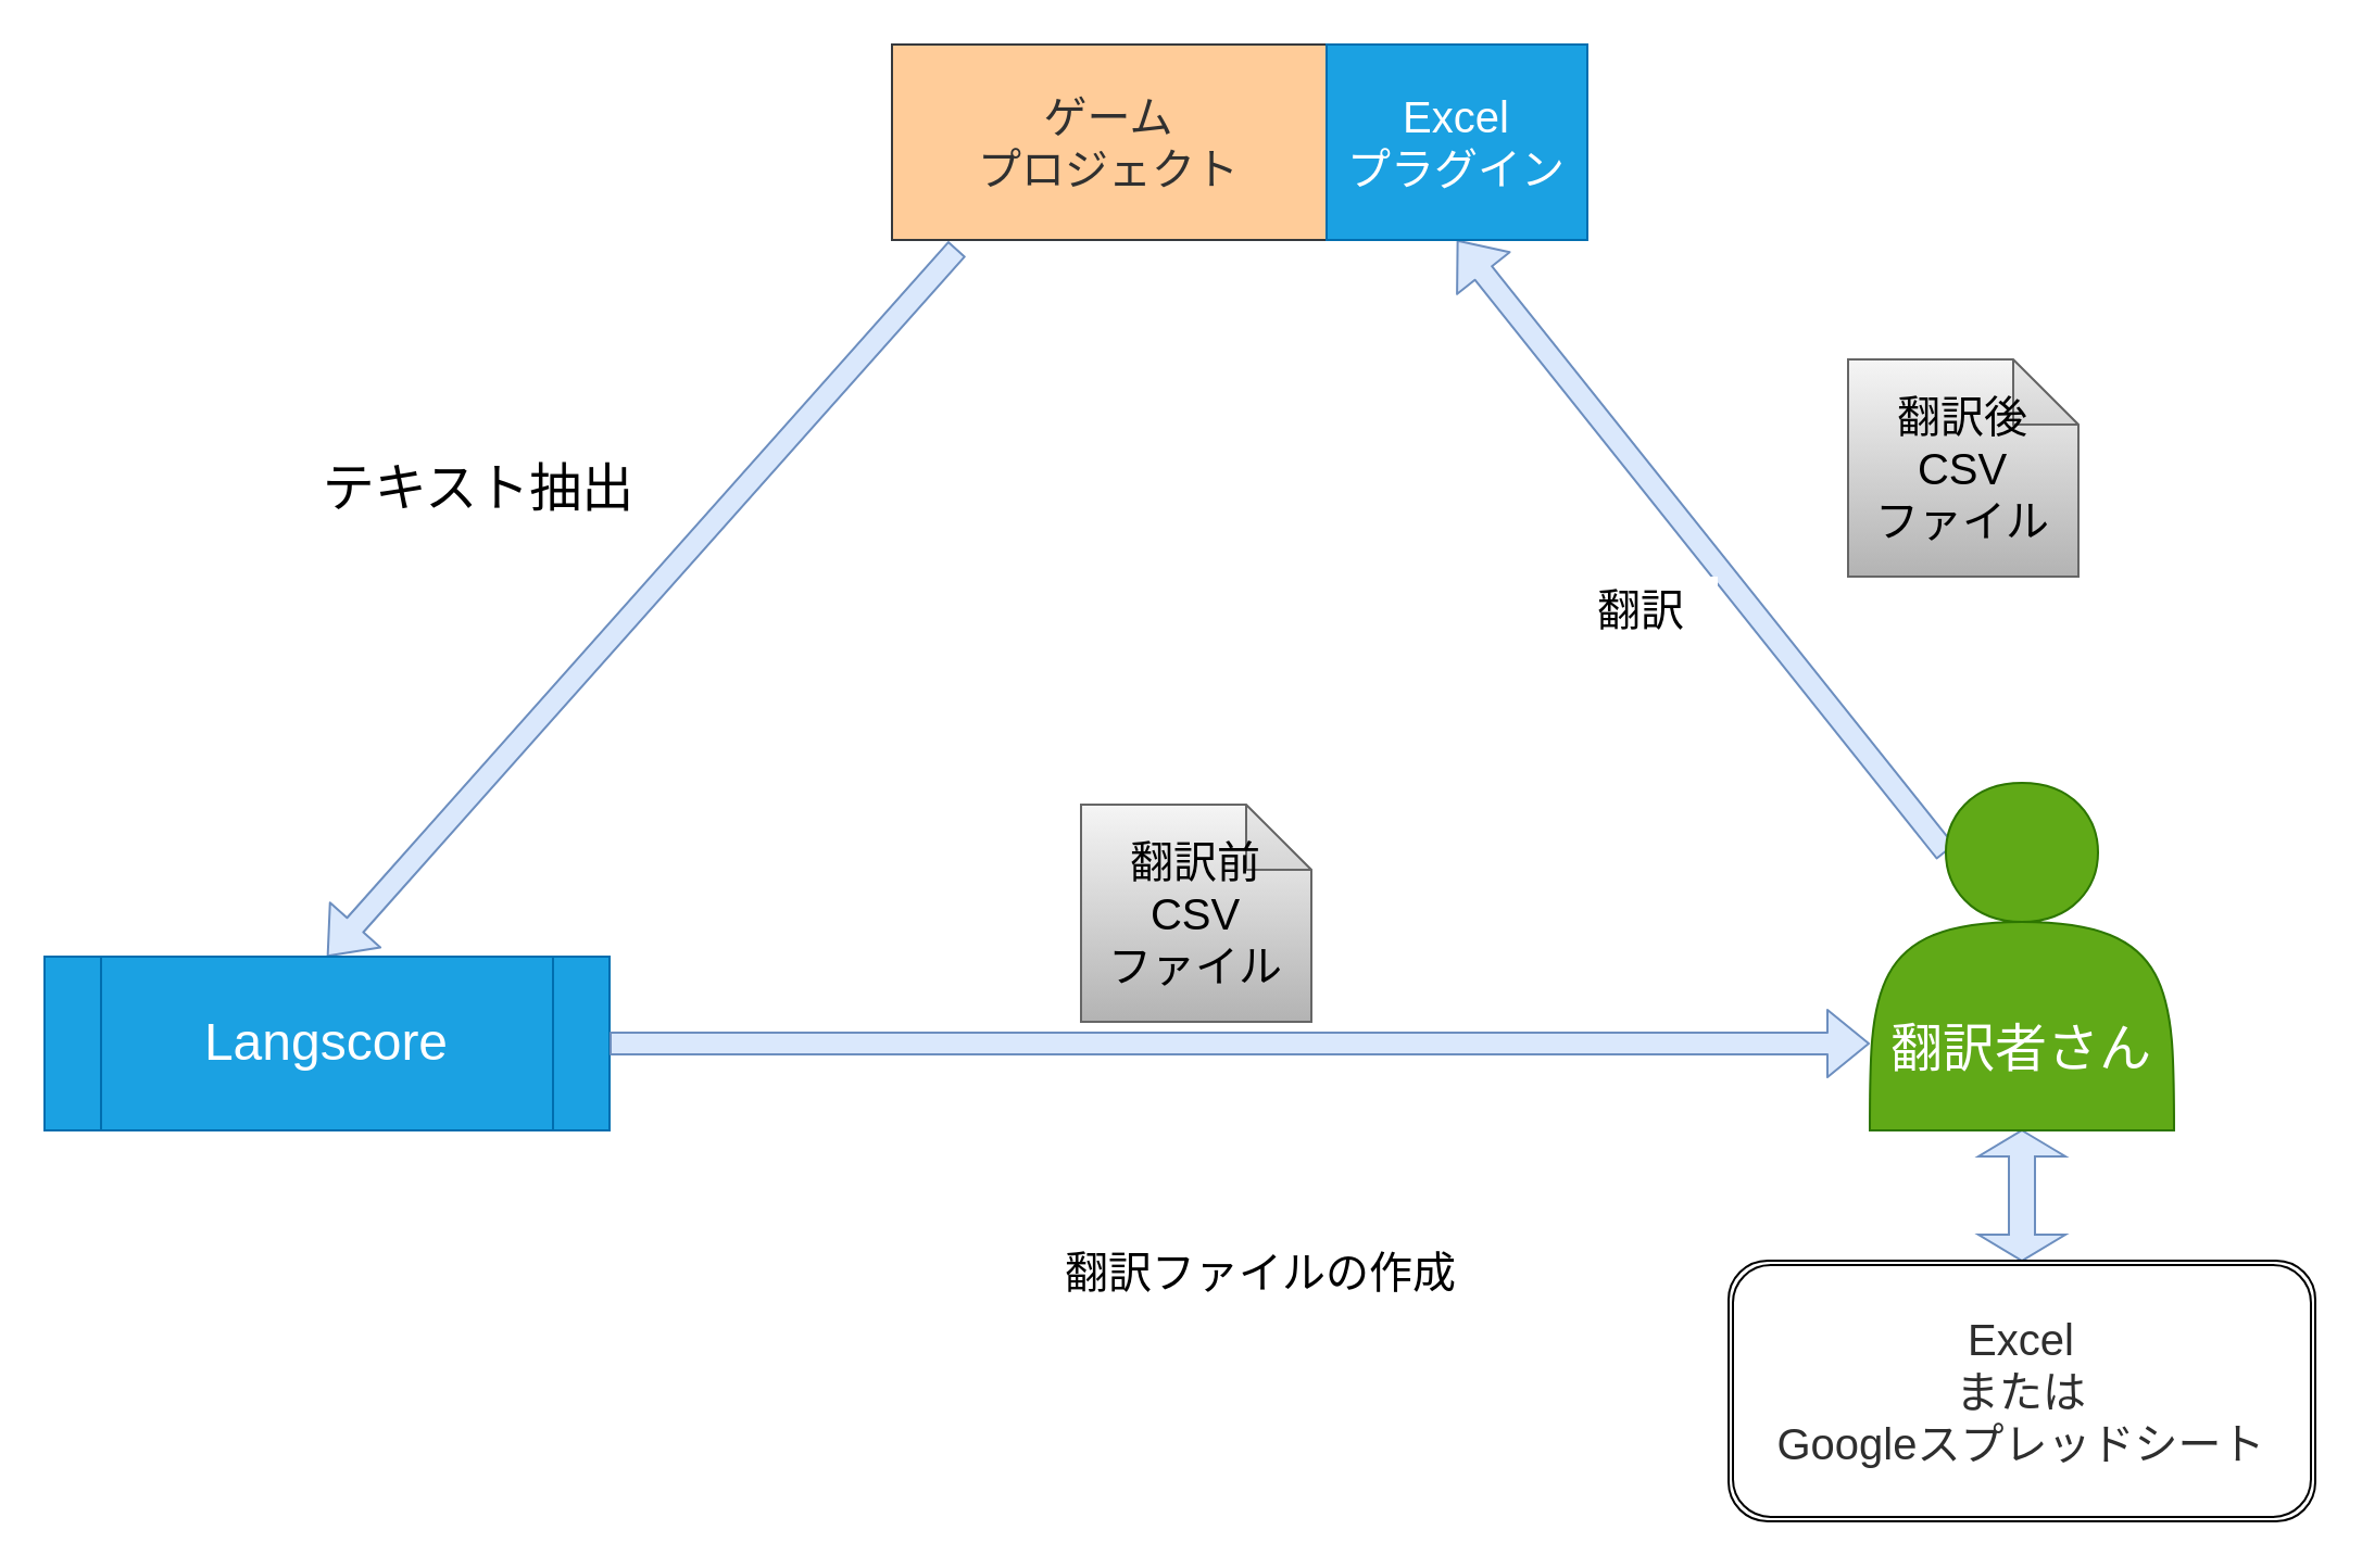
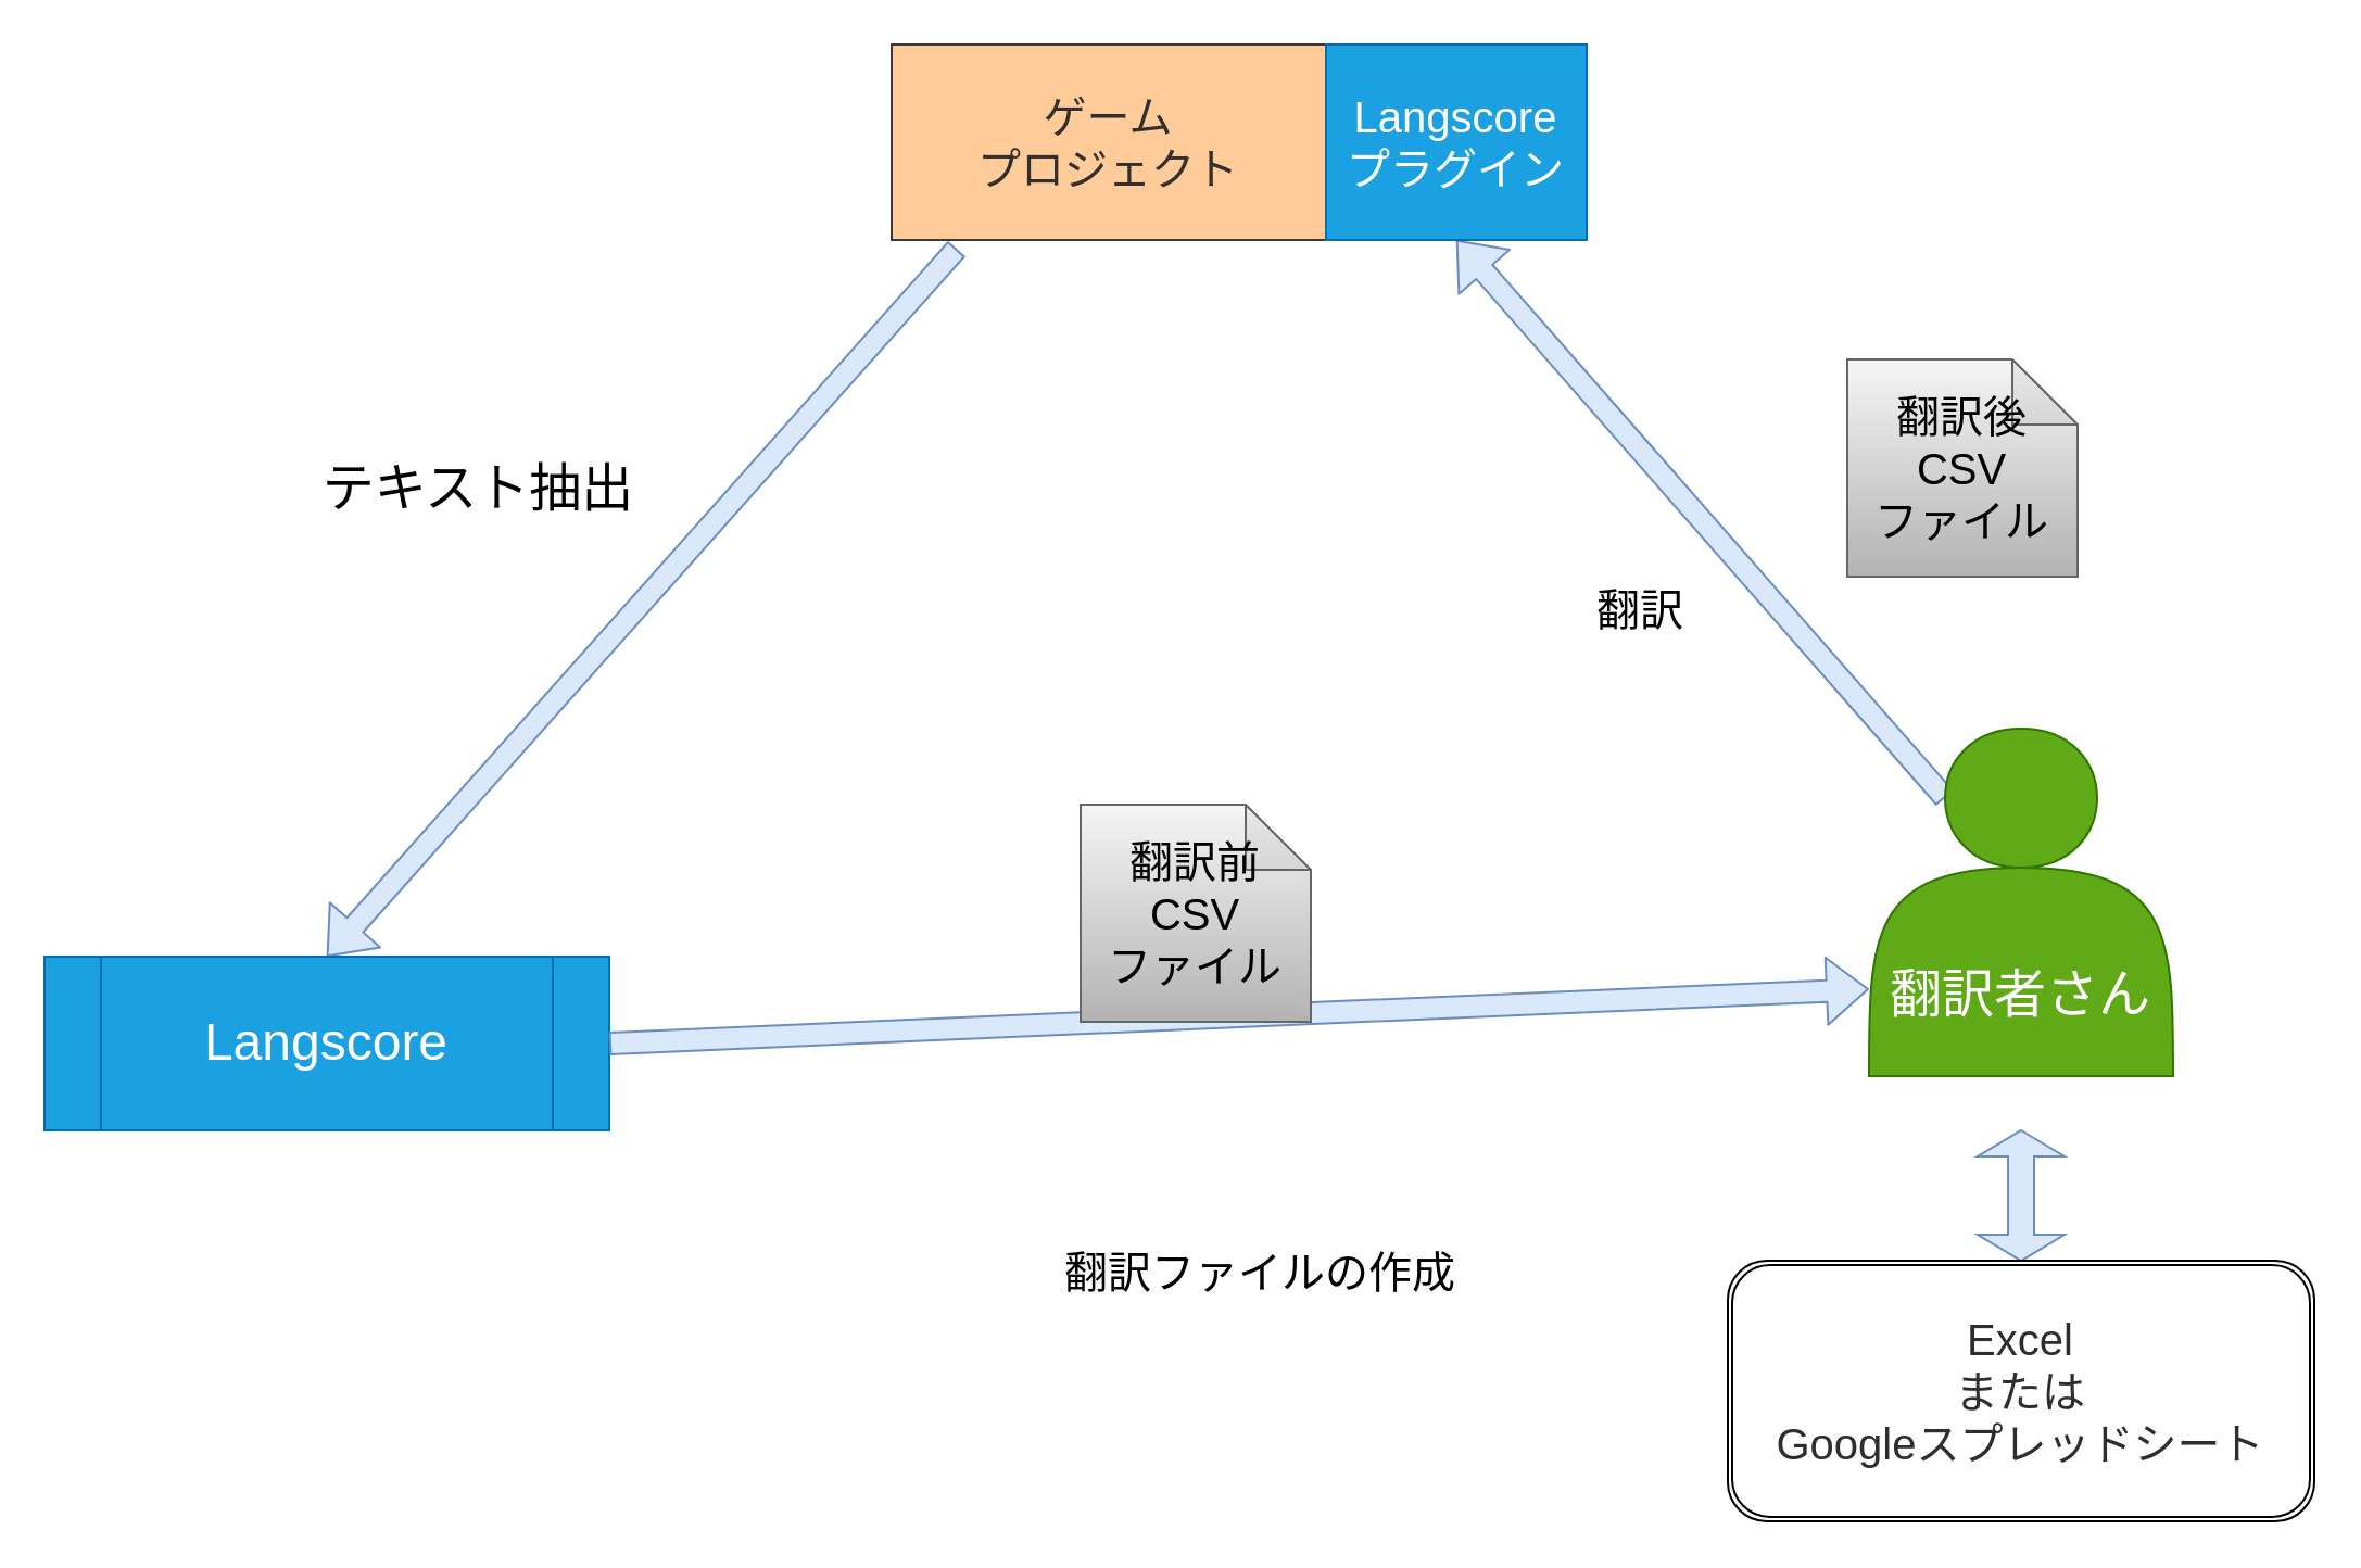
  <mxCell id="0" />
  <mxCell id="1" parent="0" />
  <mxCell id="2" value="" style="shape=flexArrow;endArrow=classic;html=1;entryX=0.5;entryY=0;entryDx=0;entryDy=0;fillColor=#dae8fc;strokeColor=#6c8ebf;strokeWidth=1;" parent="1" target="4" edge="1"><mxGeometry width="50" height="50" relative="1" as="geometry"><mxPoint x="440" y="114" as="sourcePoint" /><mxPoint x="350" y="270" as="targetPoint" /></mxGeometry></mxCell>
  <mxCell id="3" value="テキスト抽出" style="text;html=1;strokeColor=none;fillColor=default;align=center;verticalAlign=middle;whiteSpace=wrap;rounded=0;fontSize=24;" parent="1" vertex="1"><mxGeometry x="140" y="195" width="160" height="60" as="geometry" /></mxCell>
  <mxCell id="4" value="Langscore" style="shape=process;whiteSpace=wrap;html=1;backgroundOutline=1;fontSize=24;fillColor=#1ba1e2;fontColor=#ffffff;strokeColor=#006EAF;" parent="1" vertex="1"><mxGeometry x="20" y="440" width="260" height="80" as="geometry" /></mxCell>
  <mxCell id="5" value="" style="shape=flexArrow;endArrow=classic;html=1;fontSize=24;exitX=1;exitY=0.5;exitDx=0;exitDy=0;entryX=0;entryY=0.75;entryDx=0;entryDy=0;fillColor=#dae8fc;strokeColor=#6c8ebf;" parent="1" source="4" target="15" edge="1"><mxGeometry width="50" height="50" relative="1" as="geometry"><mxPoint x="570" y="260" as="sourcePoint" /><mxPoint x="620" y="210" as="targetPoint" /></mxGeometry></mxCell>
  <mxCell id="6" value="" style="shape=flexArrow;endArrow=classic;html=1;fontSize=24;entryX=0.5;entryY=1;entryDx=0;entryDy=0;fillColor=#dae8fc;strokeColor=#6c8ebf;exitX=0.25;exitY=0.2;exitDx=0;exitDy=0;exitPerimeter=0;" parent="1" source="15" target="11" edge="1"><mxGeometry width="50" height="50" relative="1" as="geometry"><mxPoint x="570" y="260" as="sourcePoint" /><mxPoint x="586" y="116" as="targetPoint" /></mxGeometry></mxCell>
  <mxCell id="7" value="&lt;font color=&quot;#303030&quot;&gt;&lt;span&gt;ゲーム&lt;/span&gt;&lt;br&gt;&lt;span&gt;プロジェクト&lt;/span&gt;&lt;/font&gt;" style="rounded=0;whiteSpace=wrap;html=1;fontSize=20;fillColor=#ffcc99;strokeColor=#36393d;" parent="1" vertex="1"><mxGeometry x="410" y="20" width="200" height="90" as="geometry" /></mxCell>
  <mxCell id="8" value="翻訳前&lt;br&gt;CSV&lt;br&gt;ファイル" style="shape=note;whiteSpace=wrap;html=1;backgroundOutline=1;darkOpacity=0.05;fontSize=20;fillColor=#f5f5f5;gradientColor=#b3b3b3;strokeColor=#666666;" parent="1" vertex="1"><mxGeometry x="497" y="370" width="106" height="100" as="geometry" /></mxCell>
  <mxCell id="9" value="翻訳後&lt;br&gt;CSV&lt;br&gt;ファイル" style="shape=note;whiteSpace=wrap;html=1;backgroundOutline=1;darkOpacity=0.05;fontSize=20;fillColor=#f5f5f5;gradientColor=#b3b3b3;strokeColor=#666666;" parent="1" vertex="1"><mxGeometry x="850" y="165" width="106" height="100" as="geometry" /></mxCell>
  <mxCell id="10" value="翻訳ファイルの作成&lt;br&gt;" style="text;html=1;strokeColor=none;fillColor=default;align=center;verticalAlign=middle;whiteSpace=wrap;rounded=0;fontSize=20;" parent="1" vertex="1"><mxGeometry x="485" y="560" width="190" height="50" as="geometry" /></mxCell>
- <mxCell id="11" value="Excel&lt;br&gt;プラグイン" style="rounded=0;whiteSpace=wrap;html=1;fontSize=20;fillColor=#1ba1e2;fontColor=#ffffff;strokeColor=#006EAF;" parent="1" vertex="1"><mxGeometry x="610" y="20" width="120" height="90" as="geometry" /></mxCell>
+ <mxCell id="11" value="Langscore&lt;br&gt;プラグイン" style="rounded=0;whiteSpace=wrap;html=1;fontSize=20;fillColor=#1ba1e2;fontColor=#ffffff;strokeColor=#006EAF;" parent="1" vertex="1"><mxGeometry x="610" y="20" width="120" height="90" as="geometry" /></mxCell>
  <mxCell id="12" value="翻訳" style="text;html=1;strokeColor=none;fillColor=default;align=center;verticalAlign=middle;whiteSpace=wrap;rounded=0;fontSize=20;" parent="1" vertex="1"><mxGeometry x="720" y="265" width="70" height="30" as="geometry" /></mxCell>
  <mxCell id="13" value="" style="shape=doubleArrow;direction=south;whiteSpace=wrap;html=1;fontSize=20;fillColor=#dae8fc;strokeColor=#6c8ebf;" parent="1" vertex="1"><mxGeometry x="910" y="520" width="40" height="60" as="geometry" /></mxCell>
  <mxCell id="14" value="&lt;font color=&quot;#2e2e2e&quot;&gt;Excel&lt;br&gt;または&lt;br&gt;Googleスプレッドシート&lt;/font&gt;" style="shape=ext;double=1;rounded=1;whiteSpace=wrap;html=1;fontSize=20;fontColor=#303030;fillColor=default;" parent="1" vertex="1"><mxGeometry x="795" y="580" width="270" height="120" as="geometry" /></mxCell>
- <mxCell id="15" value="&lt;br&gt;&lt;br&gt;&lt;br&gt;翻訳者さん" style="shape=actor;whiteSpace=wrap;html=1;fontSize=24;fillColor=#60a917;strokeColor=#2D7600;fontColor=#ffffff;" parent="1" vertex="1"><mxGeometry x="860" y="360" width="140" height="160" as="geometry" /></mxCell>
+ <mxCell id="15" value="&lt;br&gt;&lt;br&gt;&lt;br&gt;翻訳者さん" style="shape=actor;whiteSpace=wrap;html=1;fontSize=24;fillColor=#60a917;strokeColor=#2D7600;fontColor=#ffffff;" parent="1" vertex="1"><mxGeometry x="860" y="335" width="140" height="160" as="geometry" /></mxCell>
